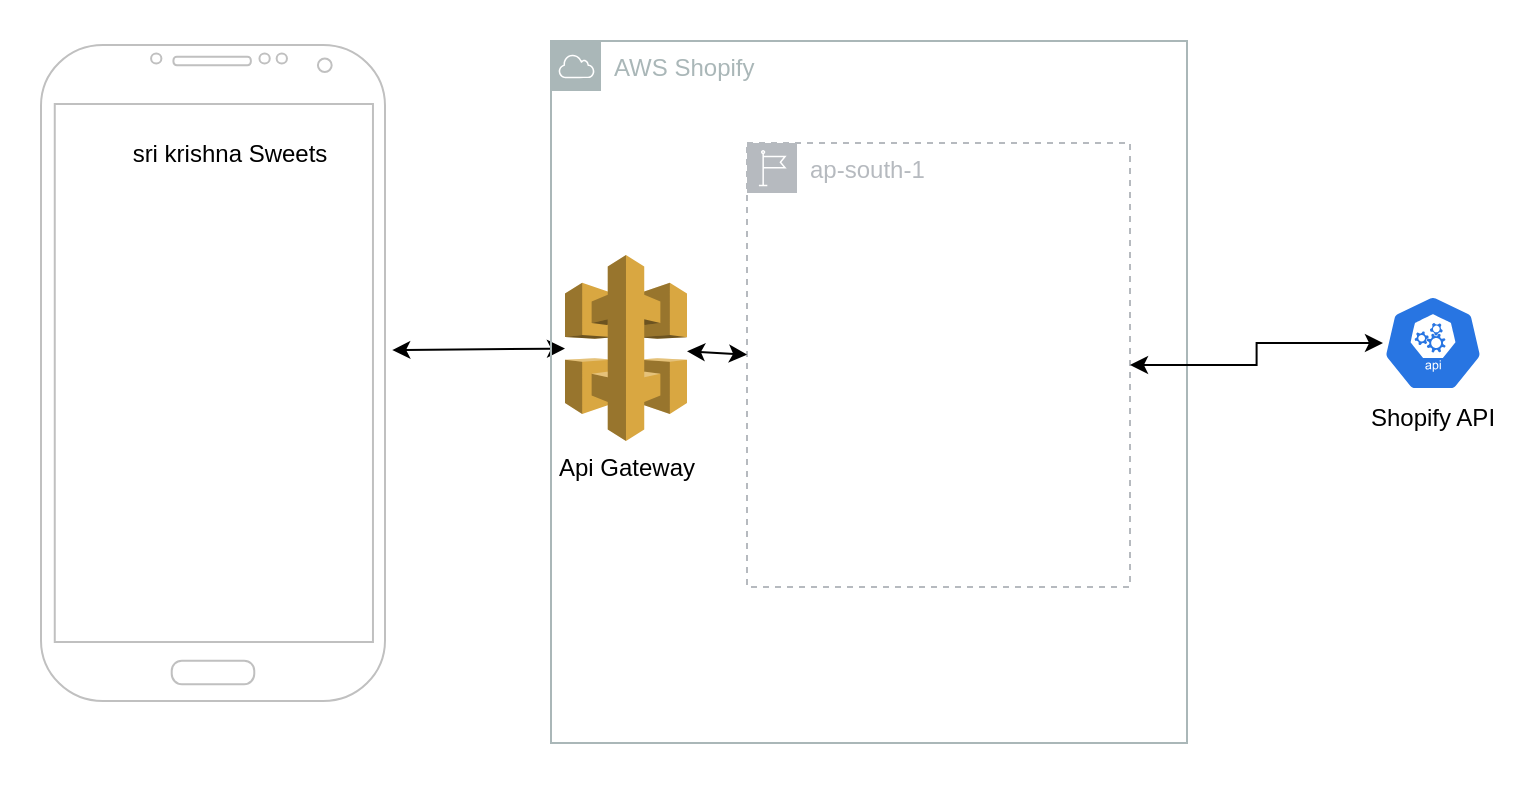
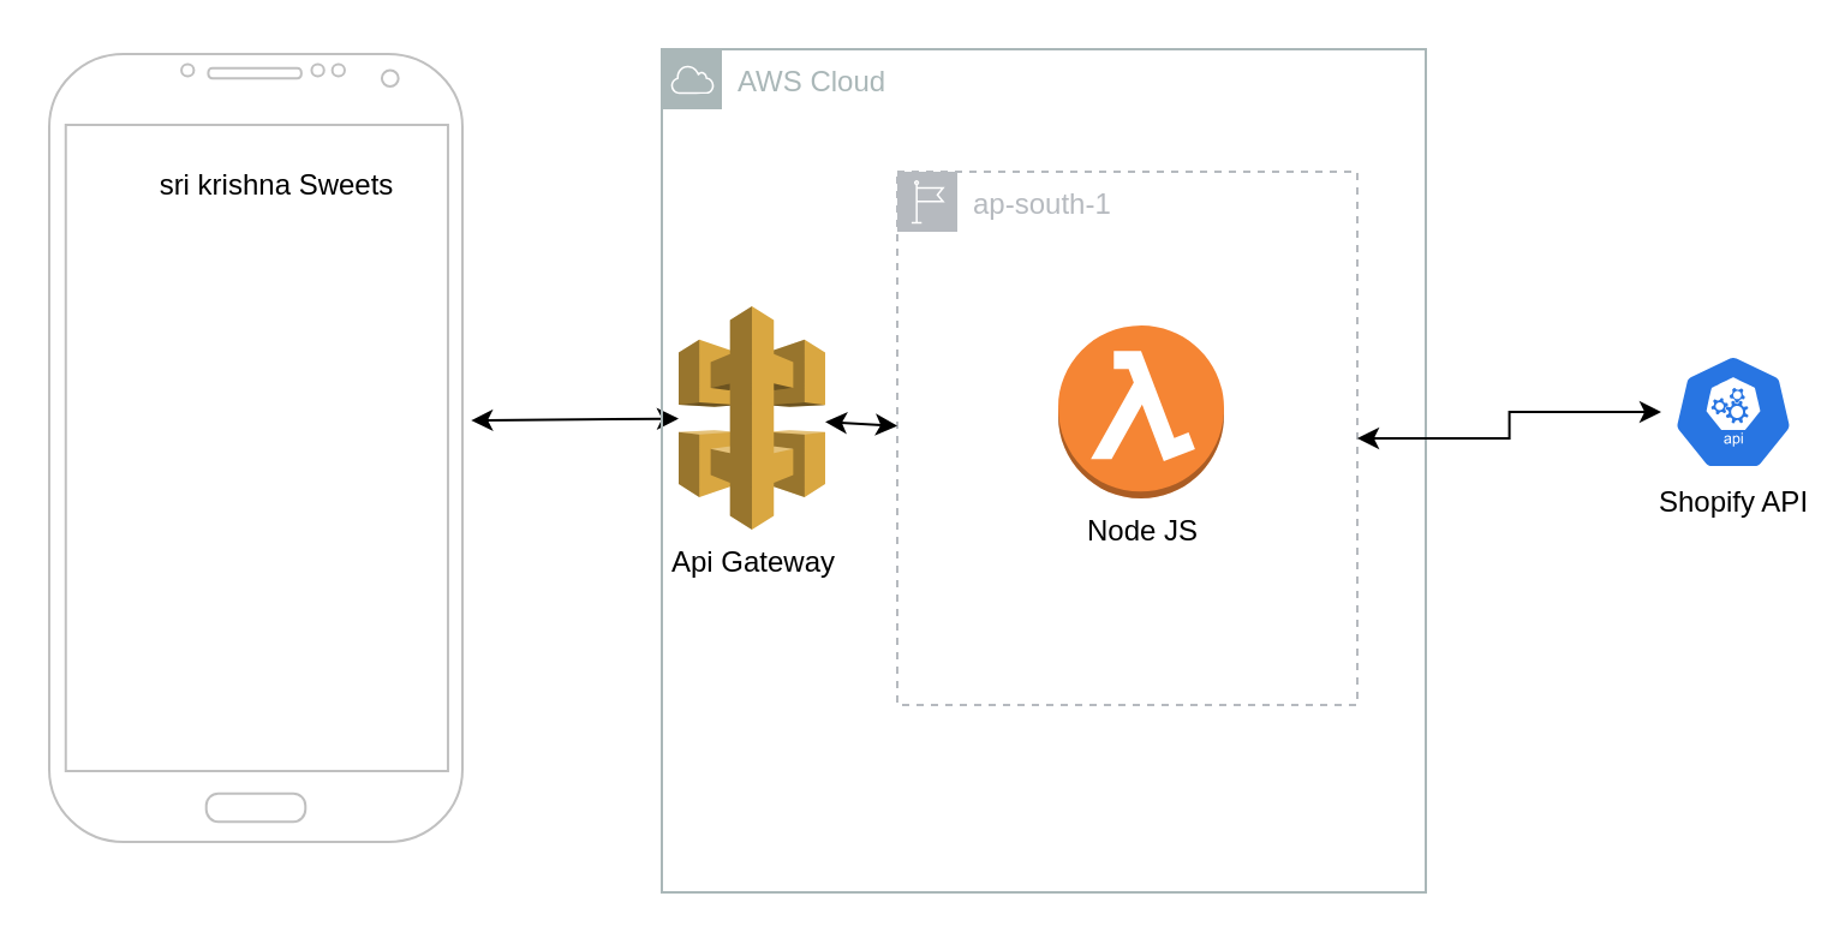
  <mxCell id="0" />
  <mxCell id="1" parent="0" />
  <mxCell id="2" value="sri krishna Sweets" style="text;html=1;strokeColor=none;fillColor=none;align=center;verticalAlign=middle;whiteSpace=wrap;rounded=0;" vertex="1" parent="1"><mxGeometry x="54" y="62" width="122" height="30" as="geometry" /></mxCell>
  <mxCell id="3" value="" style="rounded=0;orthogonalLoop=1;jettySize=auto;html=1;endArrow=classic;endFill=1;exitX=1.021;exitY=0.465;exitDx=0;exitDy=0;exitPerimeter=0;startArrow=classic;startFill=1;" edge="1" parent="1" source="4" target="9"><mxGeometry relative="1" as="geometry" /></mxCell>
  <mxCell id="4" value="" style="verticalLabelPosition=bottom;verticalAlign=top;html=1;shadow=0;dashed=0;strokeWidth=1;shape=mxgraph.android.phone2;strokeColor=#c0c0c0;" vertex="1" parent="1"><mxGeometry x="20" y="22" width="172" height="328" as="geometry" /></mxCell>
- <mxCell id="5" value="AWS Shopify" style="sketch=0;outlineConnect=0;gradientColor=none;html=1;whiteSpace=wrap;fontSize=12;fontStyle=0;shape=mxgraph.aws4.group;grIcon=mxgraph.aws4.group_aws_cloud;strokeColor=#AAB7B8;fillColor=none;verticalAlign=top;align=left;spacingLeft=30;fontColor=#AAB7B8;dashed=0;" vertex="1" parent="1"><mxGeometry x="275" y="20" width="318" height="351" as="geometry" /></mxCell>
+ <mxCell id="5" value="AWS Cloud" style="sketch=0;outlineConnect=0;gradientColor=none;html=1;whiteSpace=wrap;fontSize=12;fontStyle=0;shape=mxgraph.aws4.group;grIcon=mxgraph.aws4.group_aws_cloud;strokeColor=#AAB7B8;fillColor=none;verticalAlign=top;align=left;spacingLeft=30;fontColor=#AAB7B8;dashed=0;" vertex="1" parent="1"><mxGeometry x="275" y="20" width="318" height="351" as="geometry" /></mxCell>
  <mxCell id="6" value="ap-south-1" style="sketch=0;outlineConnect=0;gradientColor=none;html=1;whiteSpace=wrap;fontSize=12;fontStyle=0;shape=mxgraph.aws4.group;grIcon=mxgraph.aws4.group_region;strokeColor=#B6BABF;fillColor=none;verticalAlign=top;align=left;spacingLeft=30;fontColor=#B6BABF;dashed=1;" vertex="1" parent="1"><mxGeometry x="373" y="71" width="191.5" height="222" as="geometry" /></mxCell>
+ <mxCell id="7" value="Node JS" style="outlineConnect=0;dashed=0;verticalLabelPosition=bottom;verticalAlign=top;align=center;html=1;shape=mxgraph.aws3.lambda_function;fillColor=#F58534;gradientColor=none;" vertex="1" parent="1"><mxGeometry x="440" y="135" width="69" height="72" as="geometry" /></mxCell>
  <mxCell id="8" value="" style="rounded=0;orthogonalLoop=1;jettySize=auto;html=1;startArrow=classic;startFill=1;" edge="1" parent="1" source="9" target="6"><mxGeometry relative="1" as="geometry" /></mxCell>
  <mxCell id="9" value="Api Gateway" style="outlineConnect=0;dashed=0;verticalLabelPosition=bottom;verticalAlign=top;align=center;html=1;shape=mxgraph.aws3.api_gateway;fillColor=#D9A741;gradientColor=none;" vertex="1" parent="1"><mxGeometry x="282" y="127" width="61" height="93" as="geometry" /></mxCell>
  <mxCell id="10" value="" style="edgeStyle=orthogonalEdgeStyle;rounded=0;orthogonalLoop=1;jettySize=auto;html=1;startArrow=classic;startFill=1;" edge="1" parent="1" source="11" target="6"><mxGeometry relative="1" as="geometry" /></mxCell>
- <mxCell id="11" value="Shopify API" style="sketch=0;html=1;dashed=0;whitespace=wrap;fillColor=#2875E2;strokeColor=#ffffff;points=[[0.005,0.63,0],[0.1,0.2,0],[0.9,0.2,0],[0.5,0,0],[0.995,0.63,0],[0.72,0.99,0],[0.5,1,0],[0.28,0.99,0]];verticalLabelPosition=bottom;align=center;verticalAlign=top;shape=mxgraph.kubernetes.icon;prIcon=api" vertex="1" parent="1"><mxGeometry x="691" y="147" width="50" height="48" as="geometry" /></mxCell>
+ <mxCell id="11" value="Shopify API" style="sketch=0;html=1;dashed=0;whitespace=wrap;fillColor=#2875E2;strokeColor=#ffffff;points=[[0.005,0.63,0],[0.1,0.2,0],[0.9,0.2,0],[0.5,0,0],[0.995,0.63,0],[0.72,0.99,0],[0.5,1,0],[0.28,0.99,0]];verticalLabelPosition=bottom;align=center;verticalAlign=top;shape=mxgraph.kubernetes.icon;prIcon=api" vertex="1" parent="1"><mxGeometry x="691" y="147" width="60" height="48" as="geometry" /></mxCell>
